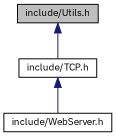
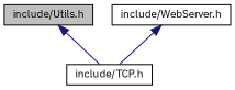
  digraph {
    fontname="IBM Plex Sans"
    node [color=black fillcolor=white fontname="IBM Plex Sans" fontsize=10 shape=record style=filled]
    edge [color=midnightblue dir=back fontname="IBM Plex Sans" fontsize=10 labelfontname=Helvetica labelfontsize=10 style=solid]
    n1 [fillcolor=grey75 fontcolor=black height=0.2 label="include/Utils.h" width=0.4]
    n2 [height=0.2 label="include/TCP.h" width=0.4]
    n3 [height=0.2 label="include/WebServer.h" width=0.4]
    n1 -> n2
-   n2 -> n3
+   n3 -> n2
  }
